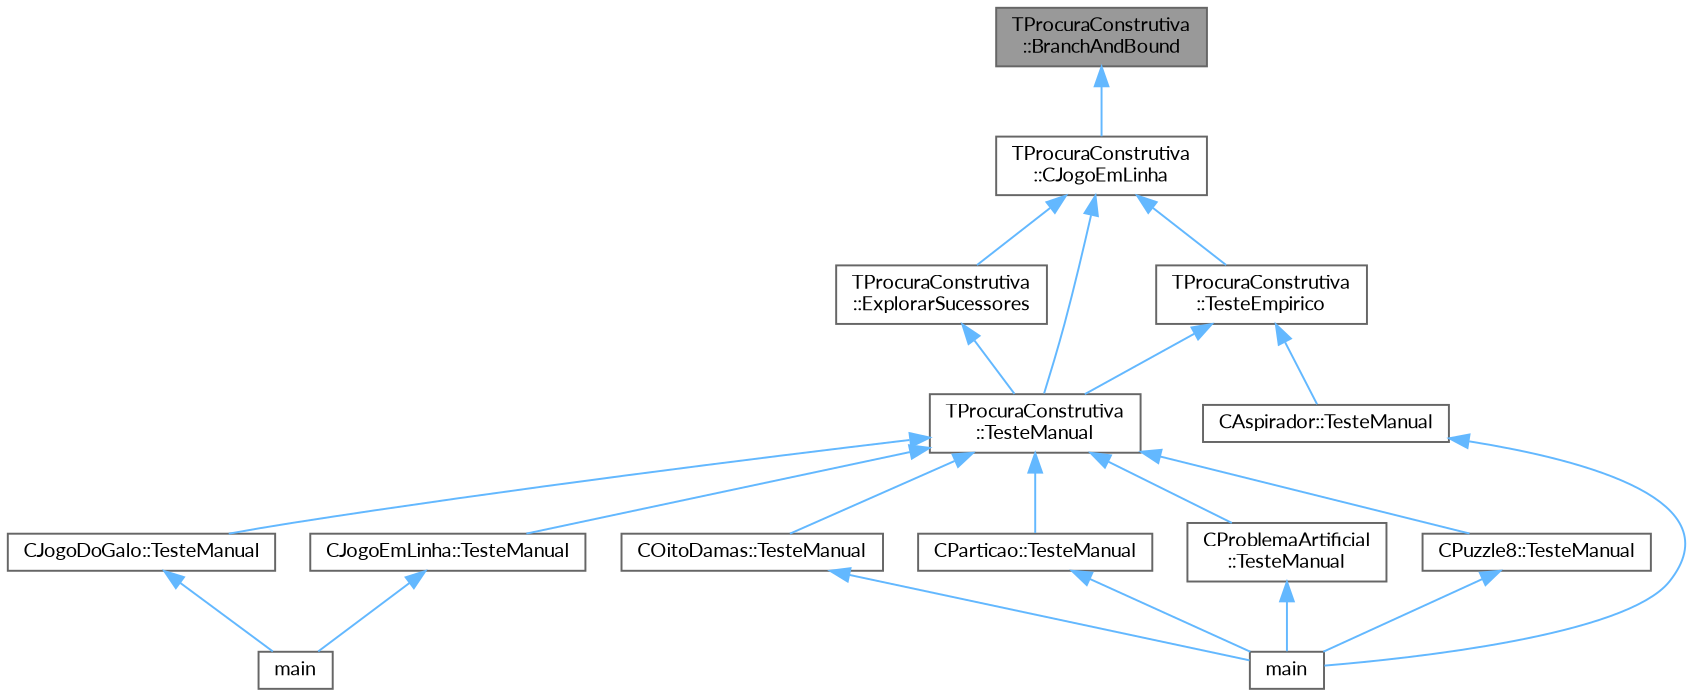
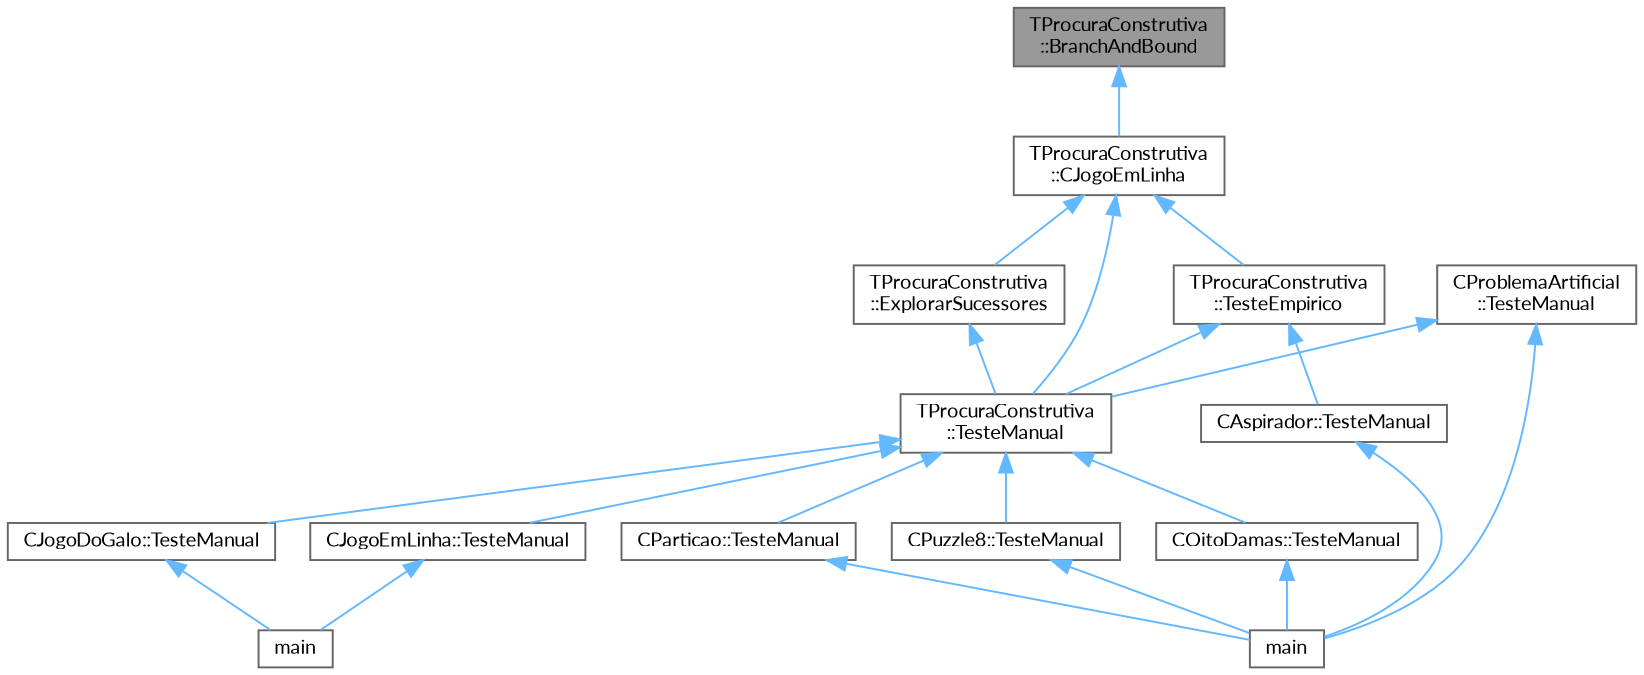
  digraph {
    fontname=Lato
    rankdir=TB
    node [color=grey40 fillcolor=white fontname=Lato fontsize=10 shape=box style=filled]
    edge [color=steelblue1 dir=back fontname=Lato fontsize=10 labelfontname=Helvetica labelfontsize=10 style=solid]
    n1 [color=gray40 fillcolor=grey60 fontcolor=black height=0.2 label="TProcuraConstrutiva\l::BranchAndBound" width=0.4]
    n2 [height=0.2 label="TProcuraConstrutiva\l::CJogoEmLinha" width=0.4]
    n3 [height=0.2 label="TProcuraConstrutiva\l::ExplorarSucessores" width=0.4]
    n4 [height=0.2 label="TProcuraConstrutiva\l::TesteManual" width=0.4]
    n5 [height=0.2 label="TProcuraConstrutiva\l::TesteEmpirico" width=0.4]
    n6 [height=0.2 label="CJogoDoGalo::TesteManual" width=0.4]
    n7 [height=0.2 label="CJogoEmLinha::TesteManual" width=0.4]
    n8 [height=0.2 label="COitoDamas::TesteManual" width=0.4]
    n9 [height=0.2 label="CParticao::TesteManual" width=0.4]
    n10 [height=0.2 label="CProblemaArtificial\l::TesteManual" width=0.4]
    n11 [height=0.2 label="CPuzzle8::TesteManual" width=0.4]
    n12 [height=0.2 label="CAspirador::TesteManual" width=0.4]
    n13 [height=0.2 label=main width=0.4]
    n14 [height=0.2 label=main width=0.4]
    n1 -> n2
    n2 -> n3
    n2 -> n4
    n2 -> n5
    n3 -> n4
    n4 -> n6
    n4 -> n7
    n4 -> n8
    n4 -> n9
-   n4 -> n10
+   n10 -> n4
    n4 -> n11
    n5 -> n4
    n5 -> n12
    n6 -> n13
    n7 -> n13
    n8 -> n14
    n9 -> n14
    n10 -> n14
    n11 -> n14
    n12 -> n14
  }
